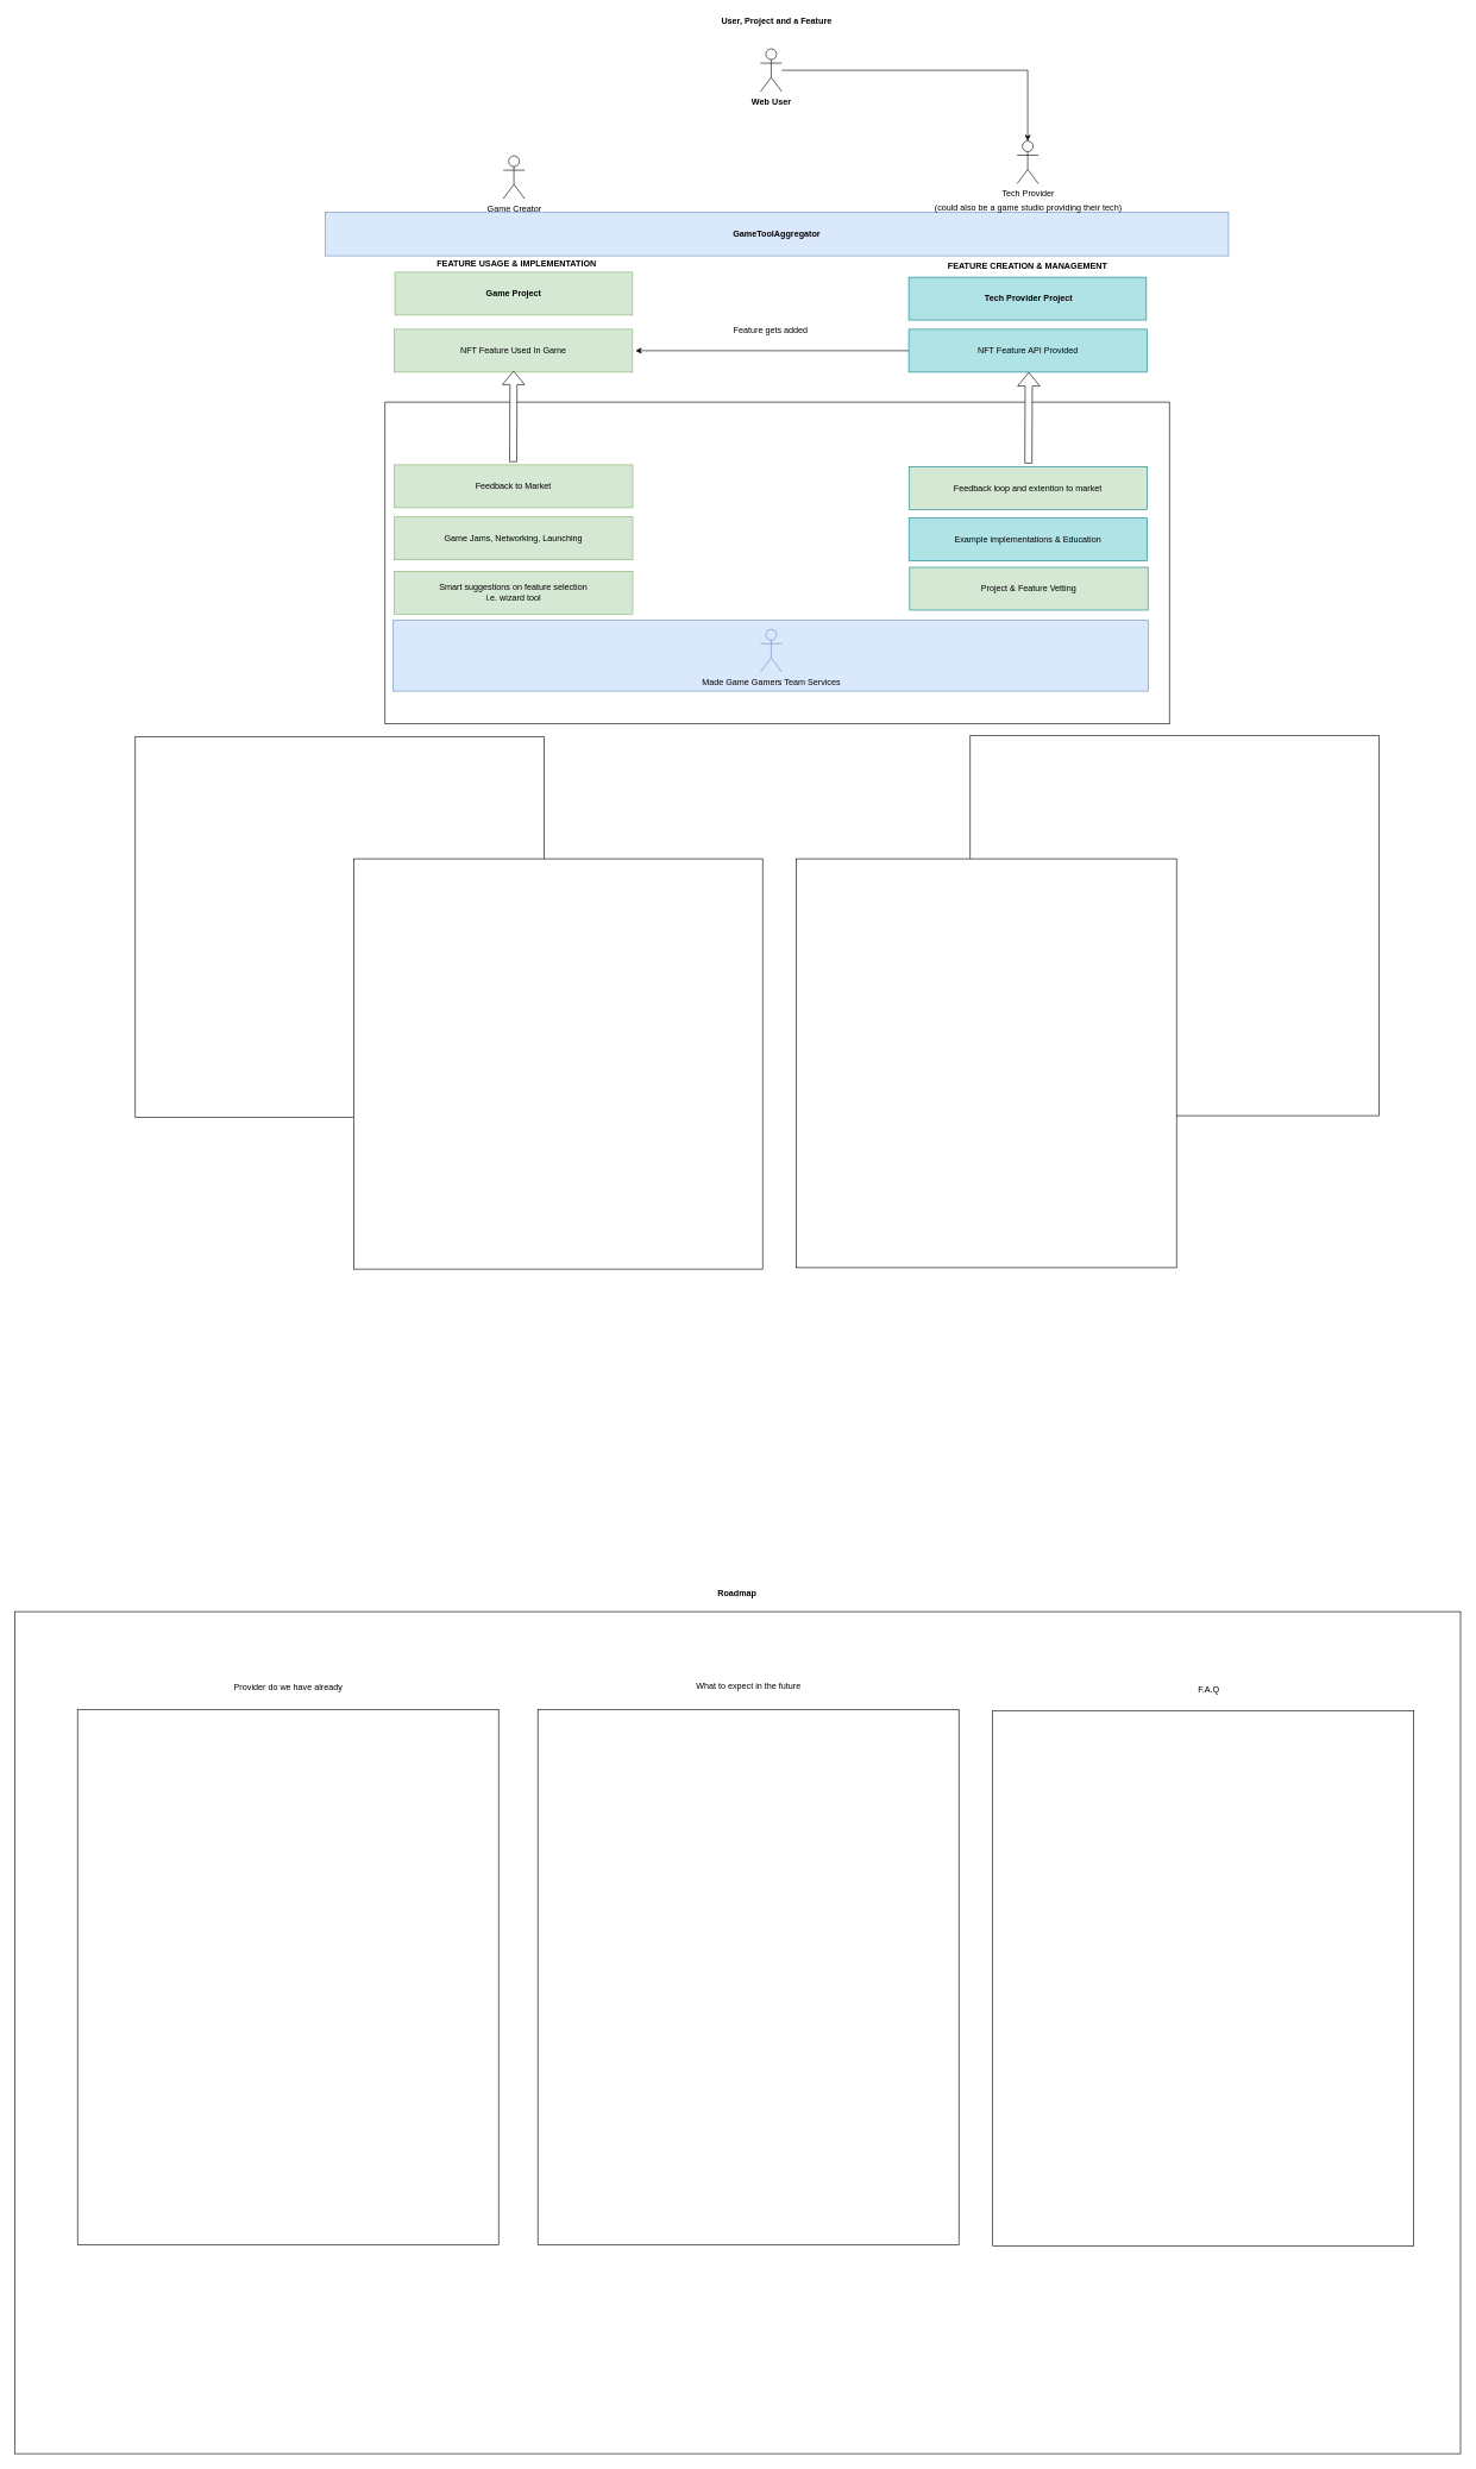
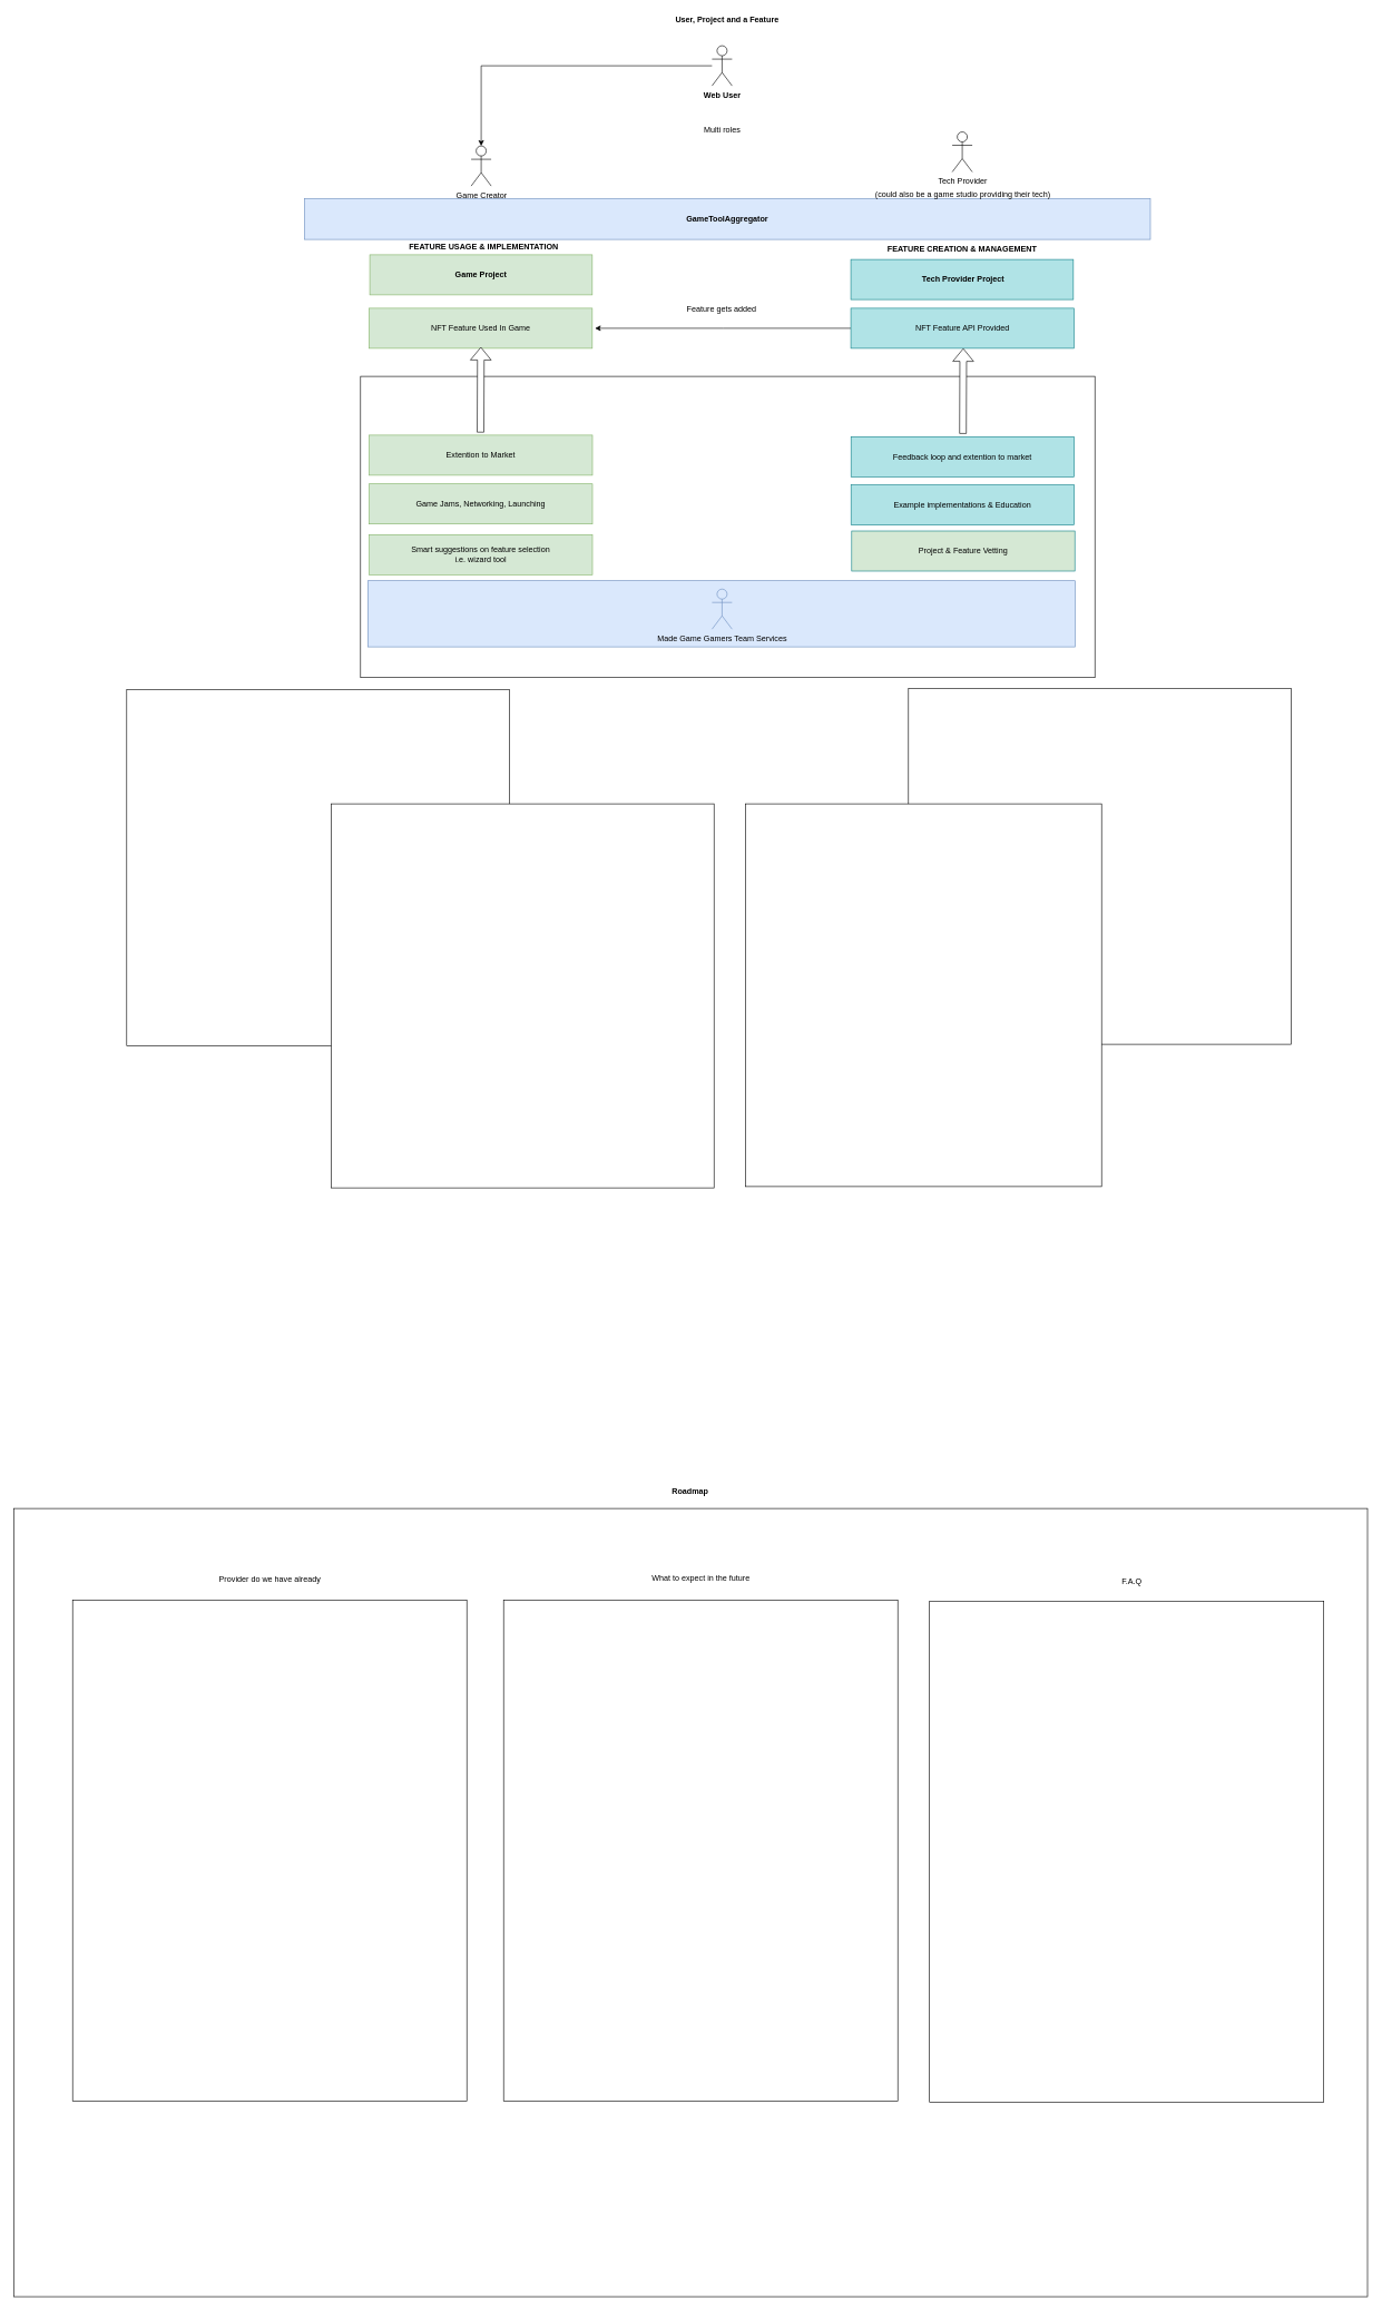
  <mxCell id="0" />
  <mxCell id="1" parent="0" />
  <mxCell id="2" value="" style="rounded=0;whiteSpace=wrap;html=1;fillColor=none;" vertex="1" parent="1"><mxGeometry x="539" y="563" width="1099" height="451" as="geometry" /></mxCell>
  <mxCell id="3" value="GameToolAggregator" style="rounded=0;whiteSpace=wrap;html=1;fillColor=#dae8fc;strokeColor=#6c8ebf;fontStyle=1" vertex="1" parent="1"><mxGeometry x="455" y="297" width="1266" height="61" as="geometry" /></mxCell>
  <mxCell id="4" value="Game Creator" style="shape=umlActor;verticalLabelPosition=bottom;verticalAlign=top;html=1;outlineConnect=0;" vertex="1" parent="1"><mxGeometry x="704.5" y="218" width="30" height="60" as="geometry" /></mxCell>
  <mxCell id="5" value="Tech Provider" style="shape=umlActor;verticalLabelPosition=bottom;verticalAlign=top;html=1;outlineConnect=0;" vertex="1" parent="1"><mxGeometry x="1424.5" y="197" width="30" height="60" as="geometry" /></mxCell>
  <mxCell id="6" value="(could also be a game studio providing their tech)" style="text;html=1;align=center;verticalAlign=middle;resizable=0;points=[];autosize=1;strokeColor=none;fillColor=none;" vertex="1" parent="1"><mxGeometry x="1303.5" y="282" width="272" height="18" as="geometry" /></mxCell>
  <mxCell id="7" value="Game Project" style="rounded=0;whiteSpace=wrap;html=1;fillColor=#d5e8d4;strokeColor=#82b366;fontStyle=1" vertex="1" parent="1"><mxGeometry x="552.75" y="381" width="333" height="60" as="geometry" /></mxCell>
  <mxCell id="8" value="&amp;nbsp;Tech Provider Project" style="rounded=0;whiteSpace=wrap;html=1;fontStyle=1;fillColor=#b0e3e6;strokeColor=#0e8088;" vertex="1" parent="1"><mxGeometry x="1272.75" y="388" width="333" height="60" as="geometry" /></mxCell>
- <mxCell id="9" style="edgeStyle=orthogonalEdgeStyle;rounded=0;orthogonalLoop=1;jettySize=auto;html=1;" edge="1" parent="1" source="10" target="5"><mxGeometry relative="1" as="geometry"><mxPoint x="949" y="162" as="targetPoint" /></mxGeometry></mxCell>
+ <mxCell id="9" style="edgeStyle=orthogonalEdgeStyle;rounded=0;orthogonalLoop=1;jettySize=auto;html=1;entryX=0.5;entryY=0;entryDx=0;entryDy=0;entryPerimeter=0;" edge="1" parent="1" source="10" target="4"><mxGeometry relative="1" as="geometry"><mxPoint x="949" y="162" as="targetPoint" /></mxGeometry></mxCell>
  <mxCell id="10" value="Web User" style="shape=umlActor;verticalLabelPosition=bottom;verticalAlign=top;html=1;outlineConnect=0;fontStyle=1" vertex="1" parent="1"><mxGeometry x="1065" y="68" width="30" height="60" as="geometry" /></mxCell>
  <mxCell id="11" value="NFT Feature Used In Game" style="rounded=0;whiteSpace=wrap;html=1;fillColor=#d5e8d4;strokeColor=#82b366;" vertex="1" parent="1"><mxGeometry x="551.75" y="461" width="334" height="60" as="geometry" /></mxCell>
  <mxCell id="12" style="edgeStyle=orthogonalEdgeStyle;rounded=0;orthogonalLoop=1;jettySize=auto;html=1;fillColor=default;" edge="1" parent="1" source="13"><mxGeometry relative="1" as="geometry"><mxPoint x="889.833" y="491" as="targetPoint" /></mxGeometry></mxCell>
  <mxCell id="13" value="NFT Feature API Provided" style="rounded=0;whiteSpace=wrap;html=1;fillColor=#b0e3e6;strokeColor=#0e8088;" vertex="1" parent="1"><mxGeometry x="1272.75" y="461" width="334" height="60" as="geometry" /></mxCell>
  <mxCell id="14" value="Feature gets added" style="text;html=1;strokeColor=none;fillColor=none;align=center;verticalAlign=middle;whiteSpace=wrap;rounded=0;" vertex="1" parent="1"><mxGeometry x="992" y="448" width="175" height="30" as="geometry" /></mxCell>
  <mxCell id="15" value="" style="rounded=0;whiteSpace=wrap;html=1;fillColor=#dae8fc;strokeColor=#6c8ebf;" vertex="1" parent="1"><mxGeometry x="550" y="869" width="1058.5" height="99" as="geometry" /></mxCell>
  <mxCell id="16" value="Made Game Gamers Team Services" style="shape=umlActor;verticalLabelPosition=bottom;verticalAlign=top;html=1;outlineConnect=0;fillColor=#dae8fc;strokeColor=#6c8ebf;" vertex="1" parent="1"><mxGeometry x="1065" y="881.5" width="30" height="60" as="geometry" /></mxCell>
  <mxCell id="17" value="Project &amp;amp; Feature Vetting" style="rounded=0;whiteSpace=wrap;html=1;fillColor=#d5e8d4;strokeColor=#0e8088;" vertex="1" parent="1"><mxGeometry x="1274" y="794.5" width="334" height="60" as="geometry" /></mxCell>
  <mxCell id="18" value="Example implementations &amp;amp; Education" style="rounded=0;whiteSpace=wrap;html=1;fillColor=#b0e3e6;strokeColor=#0e8088;" vertex="1" parent="1"><mxGeometry x="1273" y="725.5" width="334" height="60" as="geometry" /></mxCell>
- <mxCell id="19" value="Feedback loop and extention to market" style="rounded=0;whiteSpace=wrap;html=1;fillColor=#d5e8d4;strokeColor=#0e8088;" vertex="1" parent="1"><mxGeometry x="1273" y="653.5" width="334" height="60" as="geometry" /></mxCell>
+ <mxCell id="19" value="Feedback loop and extention to market" style="rounded=0;whiteSpace=wrap;html=1;fillColor=#b0e3e6;strokeColor=#0e8088;" vertex="1" parent="1"><mxGeometry x="1273" y="653.5" width="334" height="60" as="geometry" /></mxCell>
  <mxCell id="20" value="Smart suggestions on feature selection&lt;br&gt;i.e. wizard tool" style="rounded=0;whiteSpace=wrap;html=1;fillColor=#d5e8d4;strokeColor=#82b366;" vertex="1" parent="1"><mxGeometry x="552" y="800" width="334" height="60" as="geometry" /></mxCell>
  <mxCell id="21" value="Game Jams, Networking, Launching" style="rounded=0;whiteSpace=wrap;html=1;fillColor=#d5e8d4;strokeColor=#82b366;" vertex="1" parent="1"><mxGeometry x="552" y="724" width="334" height="60" as="geometry" /></mxCell>
- <mxCell id="22" value="Feedback to Market" style="rounded=0;whiteSpace=wrap;html=1;fillColor=#d5e8d4;strokeColor=#82b366;" vertex="1" parent="1"><mxGeometry x="552" y="651" width="334" height="60" as="geometry" /></mxCell>
+ <mxCell id="22" value="Extention to Market" style="rounded=0;whiteSpace=wrap;html=1;fillColor=#d5e8d4;strokeColor=#82b366;" vertex="1" parent="1"><mxGeometry x="552" y="651" width="334" height="60" as="geometry" /></mxCell>
  <mxCell id="23" value="&lt;b&gt;User, Project and a Feature&amp;nbsp;&lt;/b&gt;" style="text;html=1;align=center;verticalAlign=middle;resizable=0;points=[];autosize=1;strokeColor=none;fillColor=none;" vertex="1" parent="1"><mxGeometry x="1004.5" y="20" width="168" height="18" as="geometry" /></mxCell>
  <mxCell id="24" value="" style="shape=flexArrow;endArrow=classic;html=1;rounded=0;fillColor=default;" edge="1" parent="1"><mxGeometry width="50" height="50" relative="1" as="geometry"><mxPoint x="718.5" y="647" as="sourcePoint" /><mxPoint x="719" y="519" as="targetPoint" /></mxGeometry></mxCell>
  <mxCell id="25" value="" style="shape=flexArrow;endArrow=classic;html=1;rounded=0;fillColor=default;" edge="1" parent="1"><mxGeometry width="50" height="50" relative="1" as="geometry"><mxPoint x="1440.5" y="649" as="sourcePoint" /><mxPoint x="1441" y="521" as="targetPoint" /></mxGeometry></mxCell>
+ <mxCell id="26" value="Multi roles" style="text;html=1;align=center;verticalAlign=middle;resizable=0;points=[];autosize=1;strokeColor=none;fillColor=none;" vertex="1" parent="1"><mxGeometry x="1047.5" y="186" width="65" height="18" as="geometry" /></mxCell>
  <mxCell id="27" value="FEATURE CREATION &amp;amp; MANAGEMENT" style="text;html=1;align=center;verticalAlign=middle;resizable=0;points=[];autosize=1;strokeColor=none;fillColor=none;fontStyle=1" vertex="1" parent="1"><mxGeometry x="1322.25" y="363" width="234" height="18" as="geometry" /></mxCell>
  <mxCell id="28" value="FEATURE USAGE &amp;amp; IMPLEMENTATION" style="text;html=1;align=center;verticalAlign=middle;resizable=0;points=[];autosize=1;strokeColor=none;fillColor=none;fontStyle=1" vertex="1" parent="1"><mxGeometry x="606" y="360" width="233" height="18" as="geometry" /></mxCell>
  <mxCell id="29" value="" style="rounded=0;whiteSpace=wrap;html=1;fillColor=none;" vertex="1" parent="1"><mxGeometry x="189" y="1032" width="573" height="533" as="geometry" /></mxCell>
  <mxCell id="30" value="" style="rounded=0;whiteSpace=wrap;html=1;fillColor=default;" vertex="1" parent="1"><mxGeometry x="495" y="1203" width="573" height="575" as="geometry" /></mxCell>
  <mxCell id="31" value="" style="rounded=0;whiteSpace=wrap;html=1;fillColor=none;" vertex="1" parent="1"><mxGeometry x="1359" y="1030" width="573" height="533" as="geometry" /></mxCell>
  <mxCell id="32" value="" style="rounded=0;whiteSpace=wrap;html=1;fillColor=default;direction=south;" vertex="1" parent="1"><mxGeometry x="1115" y="1203" width="533" height="573" as="geometry" /></mxCell>
  <mxCell id="33" value="" style="rounded=0;whiteSpace=wrap;html=1;fillColor=default;" vertex="1" parent="1"><mxGeometry x="20" y="2258" width="2026" height="1180" as="geometry" /></mxCell>
  <mxCell id="34" value="Roadmap" style="text;html=1;align=center;verticalAlign=middle;resizable=0;points=[];autosize=1;strokeColor=none;fillColor=none;fontStyle=1" vertex="1" parent="1"><mxGeometry x="999.75" y="2224" width="65" height="18" as="geometry" /></mxCell>
  <mxCell id="35" value="" style="rounded=0;whiteSpace=wrap;html=1;fillColor=default;" vertex="1" parent="1"><mxGeometry x="108" y="2395" width="590" height="750" as="geometry" /></mxCell>
  <mxCell id="36" value="Provider do we have already" style="text;html=1;strokeColor=none;fillColor=none;align=center;verticalAlign=middle;whiteSpace=wrap;rounded=0;" vertex="1" parent="1"><mxGeometry x="238.5" y="2350" width="329" height="30" as="geometry" /></mxCell>
  <mxCell id="37" value="" style="rounded=0;whiteSpace=wrap;html=1;fillColor=default;" vertex="1" parent="1"><mxGeometry x="753" y="2395" width="590" height="750" as="geometry" /></mxCell>
  <mxCell id="38" value="What to expect in the future" style="text;html=1;strokeColor=none;fillColor=none;align=center;verticalAlign=middle;whiteSpace=wrap;rounded=0;" vertex="1" parent="1"><mxGeometry x="883.5" y="2348" width="329" height="30" as="geometry" /></mxCell>
  <mxCell id="39" value="" style="rounded=0;whiteSpace=wrap;html=1;fillColor=default;" vertex="1" parent="1"><mxGeometry x="1390.5" y="2397" width="590" height="750" as="geometry" /></mxCell>
  <mxCell id="40" value="F.A.Q" style="text;html=1;strokeColor=none;fillColor=none;align=center;verticalAlign=middle;whiteSpace=wrap;rounded=0;" vertex="1" parent="1"><mxGeometry x="1529" y="2352" width="329" height="30" as="geometry" /></mxCell>
